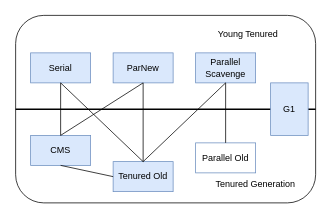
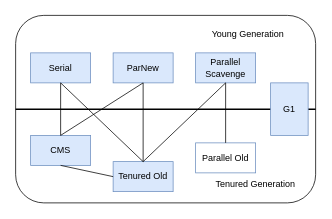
  <mxCell id="0" />
  <mxCell id="1" parent="0" />
  <mxCell id="2" value="" style="rounded=1;whiteSpace=wrap;html=1;" vertex="1" parent="1"><mxGeometry x="20" y="20" width="400" height="250" as="geometry" /></mxCell>
  <mxCell id="3" value="" style="endArrow=none;html=1;rounded=0;exitX=0;exitY=0.5;exitDx=0;exitDy=0;entryX=1;entryY=0.5;entryDx=0;entryDy=0;strokeWidth=2;" edge="1" parent="1" source="2" target="2"><mxGeometry width="50" height="50" relative="1" as="geometry"><mxPoint x="260" y="170" as="sourcePoint" /><mxPoint x="310" y="120" as="targetPoint" /></mxGeometry></mxCell>
- <mxCell id="4" value="Young Tenured" style="text;html=1;strokeColor=none;fillColor=none;align=center;verticalAlign=middle;whiteSpace=wrap;rounded=0;" vertex="1" parent="1"><mxGeometry x="270" y="30" width="120" height="30" as="geometry" /></mxCell>
+ <mxCell id="4" value="Young Generation" style="text;html=1;strokeColor=none;fillColor=none;align=center;verticalAlign=middle;whiteSpace=wrap;rounded=0;" vertex="1" parent="1"><mxGeometry x="270" y="30" width="120" height="30" as="geometry" /></mxCell>
  <mxCell id="5" value="Tenured Generation" style="text;html=1;strokeColor=none;fillColor=none;align=center;verticalAlign=middle;whiteSpace=wrap;rounded=0;" vertex="1" parent="1"><mxGeometry x="280" y="230" width="120" height="30" as="geometry" /></mxCell>
  <mxCell id="6" value="CMS" style="rounded=0;whiteSpace=wrap;html=1;fillColor=#dae8fc;strokeColor=#6c8ebf;" vertex="1" parent="1"><mxGeometry x="40" y="180" width="80" height="40" as="geometry" /></mxCell>
  <mxCell id="7" value="Serial" style="rounded=0;whiteSpace=wrap;html=1;fillColor=#dae8fc;strokeColor=#6c8ebf;" vertex="1" parent="1"><mxGeometry x="40" y="70" width="80" height="40" as="geometry" /></mxCell>
  <mxCell id="8" value="" style="endArrow=none;html=1;rounded=0;exitX=0.5;exitY=0;exitDx=0;exitDy=0;entryX=0.5;entryY=1;entryDx=0;entryDy=0;" edge="1" parent="1" source="6" target="7"><mxGeometry width="50" height="50" relative="1" as="geometry"><mxPoint x="260" y="80" as="sourcePoint" /><mxPoint x="310" y="30" as="targetPoint" /></mxGeometry></mxCell>
  <mxCell id="9" value="Tenured Old" style="rounded=0;whiteSpace=wrap;html=1;fillColor=#dae8fc;strokeColor=#6c8ebf;" vertex="1" parent="1"><mxGeometry x="150" y="215" width="80" height="40" as="geometry" /></mxCell>
  <mxCell id="10" value="Parallel Old" style="rounded=0;whiteSpace=wrap;html=1;fillColor=#ffffff;strokeColor=#6c8ebf;" vertex="1" parent="1"><mxGeometry x="260" y="190" width="80" height="40" as="geometry" /></mxCell>
  <mxCell id="11" value="" style="endArrow=none;html=1;rounded=0;exitX=0;exitY=0.5;exitDx=0;exitDy=0;entryX=0.5;entryY=1;entryDx=0;entryDy=0;" edge="1" parent="1" source="9" target="6"><mxGeometry width="50" height="50" relative="1" as="geometry"><mxPoint x="90" y="190" as="sourcePoint" /><mxPoint x="90" y="120" as="targetPoint" /></mxGeometry></mxCell>
  <mxCell id="12" value="ParNew" style="rounded=0;whiteSpace=wrap;html=1;fillColor=#dae8fc;strokeColor=#6c8ebf;" vertex="1" parent="1"><mxGeometry x="150" y="70" width="80" height="40" as="geometry" /></mxCell>
  <mxCell id="13" value="Parallel Scavenge" style="rounded=0;whiteSpace=wrap;html=1;fillColor=#dae8fc;strokeColor=#6c8ebf;" vertex="1" parent="1"><mxGeometry x="260" y="70" width="80" height="40" as="geometry" /></mxCell>
  <mxCell id="14" value="G1" style="rounded=0;whiteSpace=wrap;html=1;fillColor=#dae8fc;strokeColor=#6c8ebf;" vertex="1" parent="1"><mxGeometry x="360" y="110" width="50" height="70" as="geometry" /></mxCell>
  <mxCell id="15" value="" style="endArrow=none;html=1;rounded=0;exitX=0.5;exitY=0;exitDx=0;exitDy=0;entryX=0.5;entryY=1;entryDx=0;entryDy=0;" edge="1" parent="1" source="9" target="7"><mxGeometry width="50" height="50" relative="1" as="geometry"><mxPoint x="90" y="190" as="sourcePoint" /><mxPoint x="90" y="120" as="targetPoint" /></mxGeometry></mxCell>
  <mxCell id="16" value="" style="endArrow=none;html=1;rounded=0;exitX=0.5;exitY=0;exitDx=0;exitDy=0;entryX=0.5;entryY=1;entryDx=0;entryDy=0;" edge="1" parent="1" source="9" target="12"><mxGeometry width="50" height="50" relative="1" as="geometry"><mxPoint x="200" y="225" as="sourcePoint" /><mxPoint x="90" y="120" as="targetPoint" /></mxGeometry></mxCell>
  <mxCell id="17" value="" style="endArrow=none;html=1;rounded=0;exitX=0.5;exitY=1;exitDx=0;exitDy=0;entryX=0.5;entryY=0;entryDx=0;entryDy=0;" edge="1" parent="1" source="12" target="6"><mxGeometry width="50" height="50" relative="1" as="geometry"><mxPoint x="200" y="225" as="sourcePoint" /><mxPoint x="90" y="120" as="targetPoint" /></mxGeometry></mxCell>
  <mxCell id="18" value="" style="endArrow=none;html=1;rounded=0;exitX=0.5;exitY=0;exitDx=0;exitDy=0;entryX=0.5;entryY=1;entryDx=0;entryDy=0;" edge="1" parent="1" source="9" target="13"><mxGeometry width="50" height="50" relative="1" as="geometry"><mxPoint x="210" y="235" as="sourcePoint" /><mxPoint x="100" y="130" as="targetPoint" /></mxGeometry></mxCell>
  <mxCell id="19" value="" style="endArrow=none;html=1;rounded=0;exitX=0.5;exitY=0;exitDx=0;exitDy=0;entryX=0.5;entryY=1;entryDx=0;entryDy=0;" edge="1" parent="1" source="10" target="13"><mxGeometry width="50" height="50" relative="1" as="geometry"><mxPoint x="220" y="245" as="sourcePoint" /><mxPoint x="110" y="140" as="targetPoint" /></mxGeometry></mxCell>
